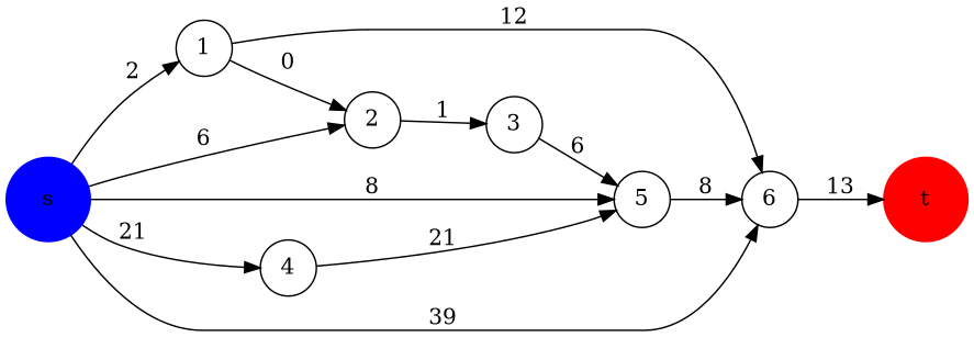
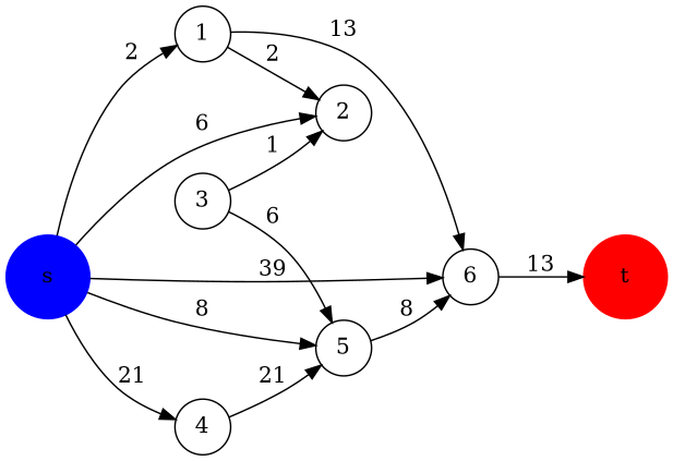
  digraph {
    nslimit=50
    nslimit1=50
    rankdir=LR
    splines=true
    node [shape=circle]
    n1 [color=blue fontcolor=black fontname="Times-Roman" fontsize=14 label=s style=filled width=0.75]
    1
    2
    5
    4
    6
    3
    n8 [color=red fontcolor=black fontname="Times-Roman" fontsize=14 label=t style=filled width=0.75]
    n1 -> 1 [label=2]
    n1 -> 2 [label=6]
    n1 -> 5 [label=8]
    n1 -> 4 [label=21]
    n1 -> 6 [label=39]
-   1 -> 2 [label=0]
-   1 -> 6 [label=12]
-   2 -> 3 [label=1]
+   1 -> 2 [label=2]
+   1 -> 6 [label=13]
+   3 -> 2 [label=1]
    5 -> 6 [label=8]
    4 -> 5 [label=21]
    6 -> n8 [label=13]
    3 -> 5 [label=6]
  }
